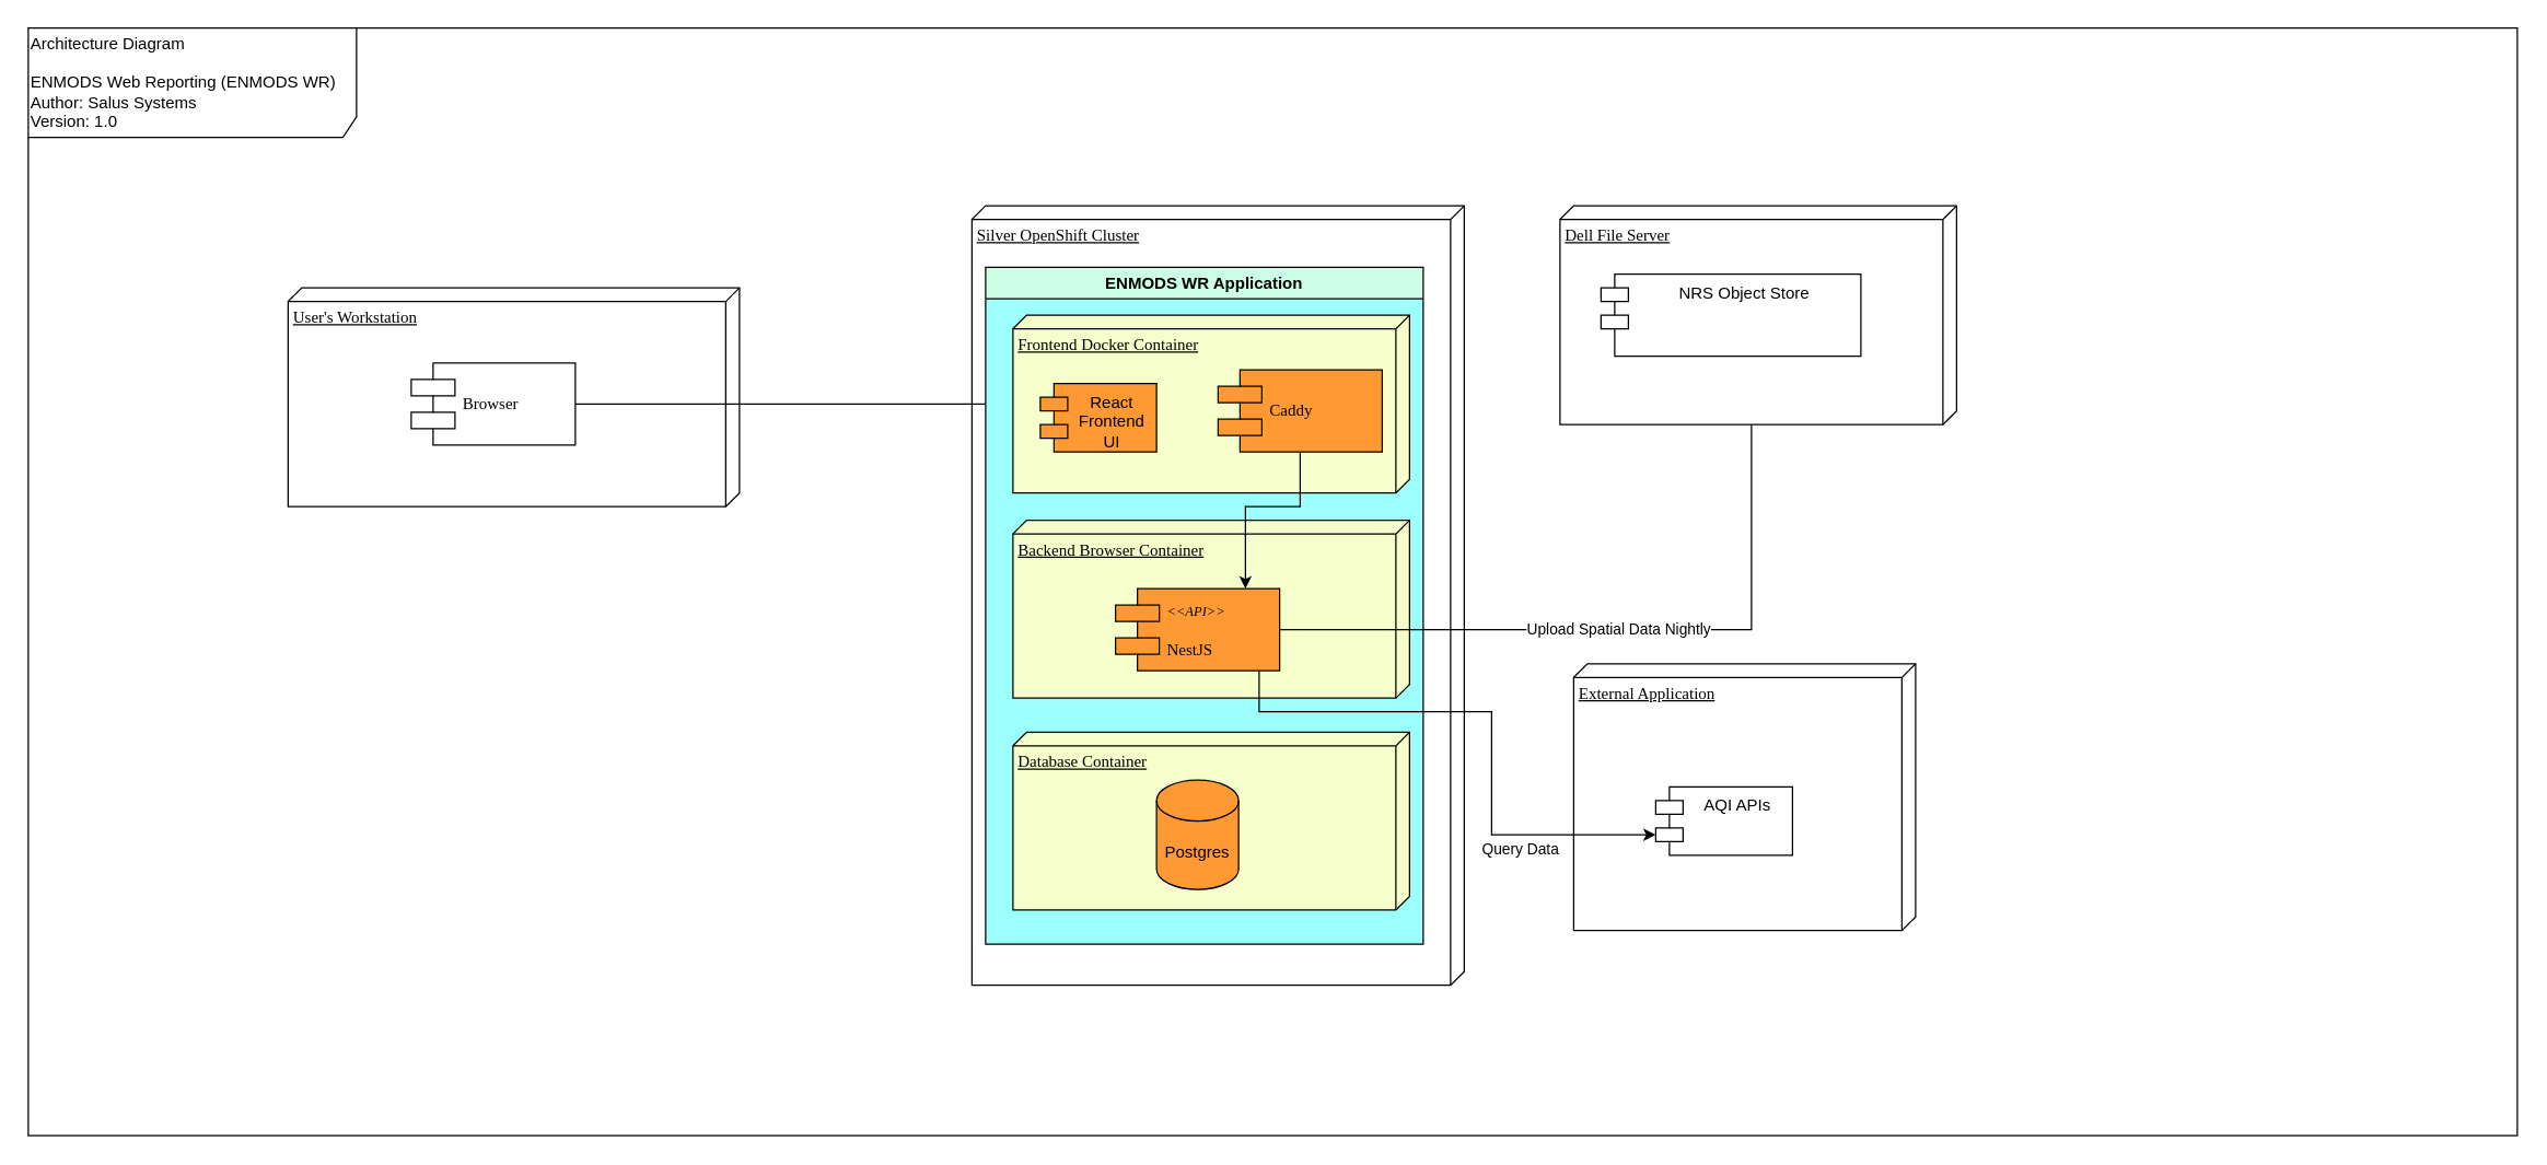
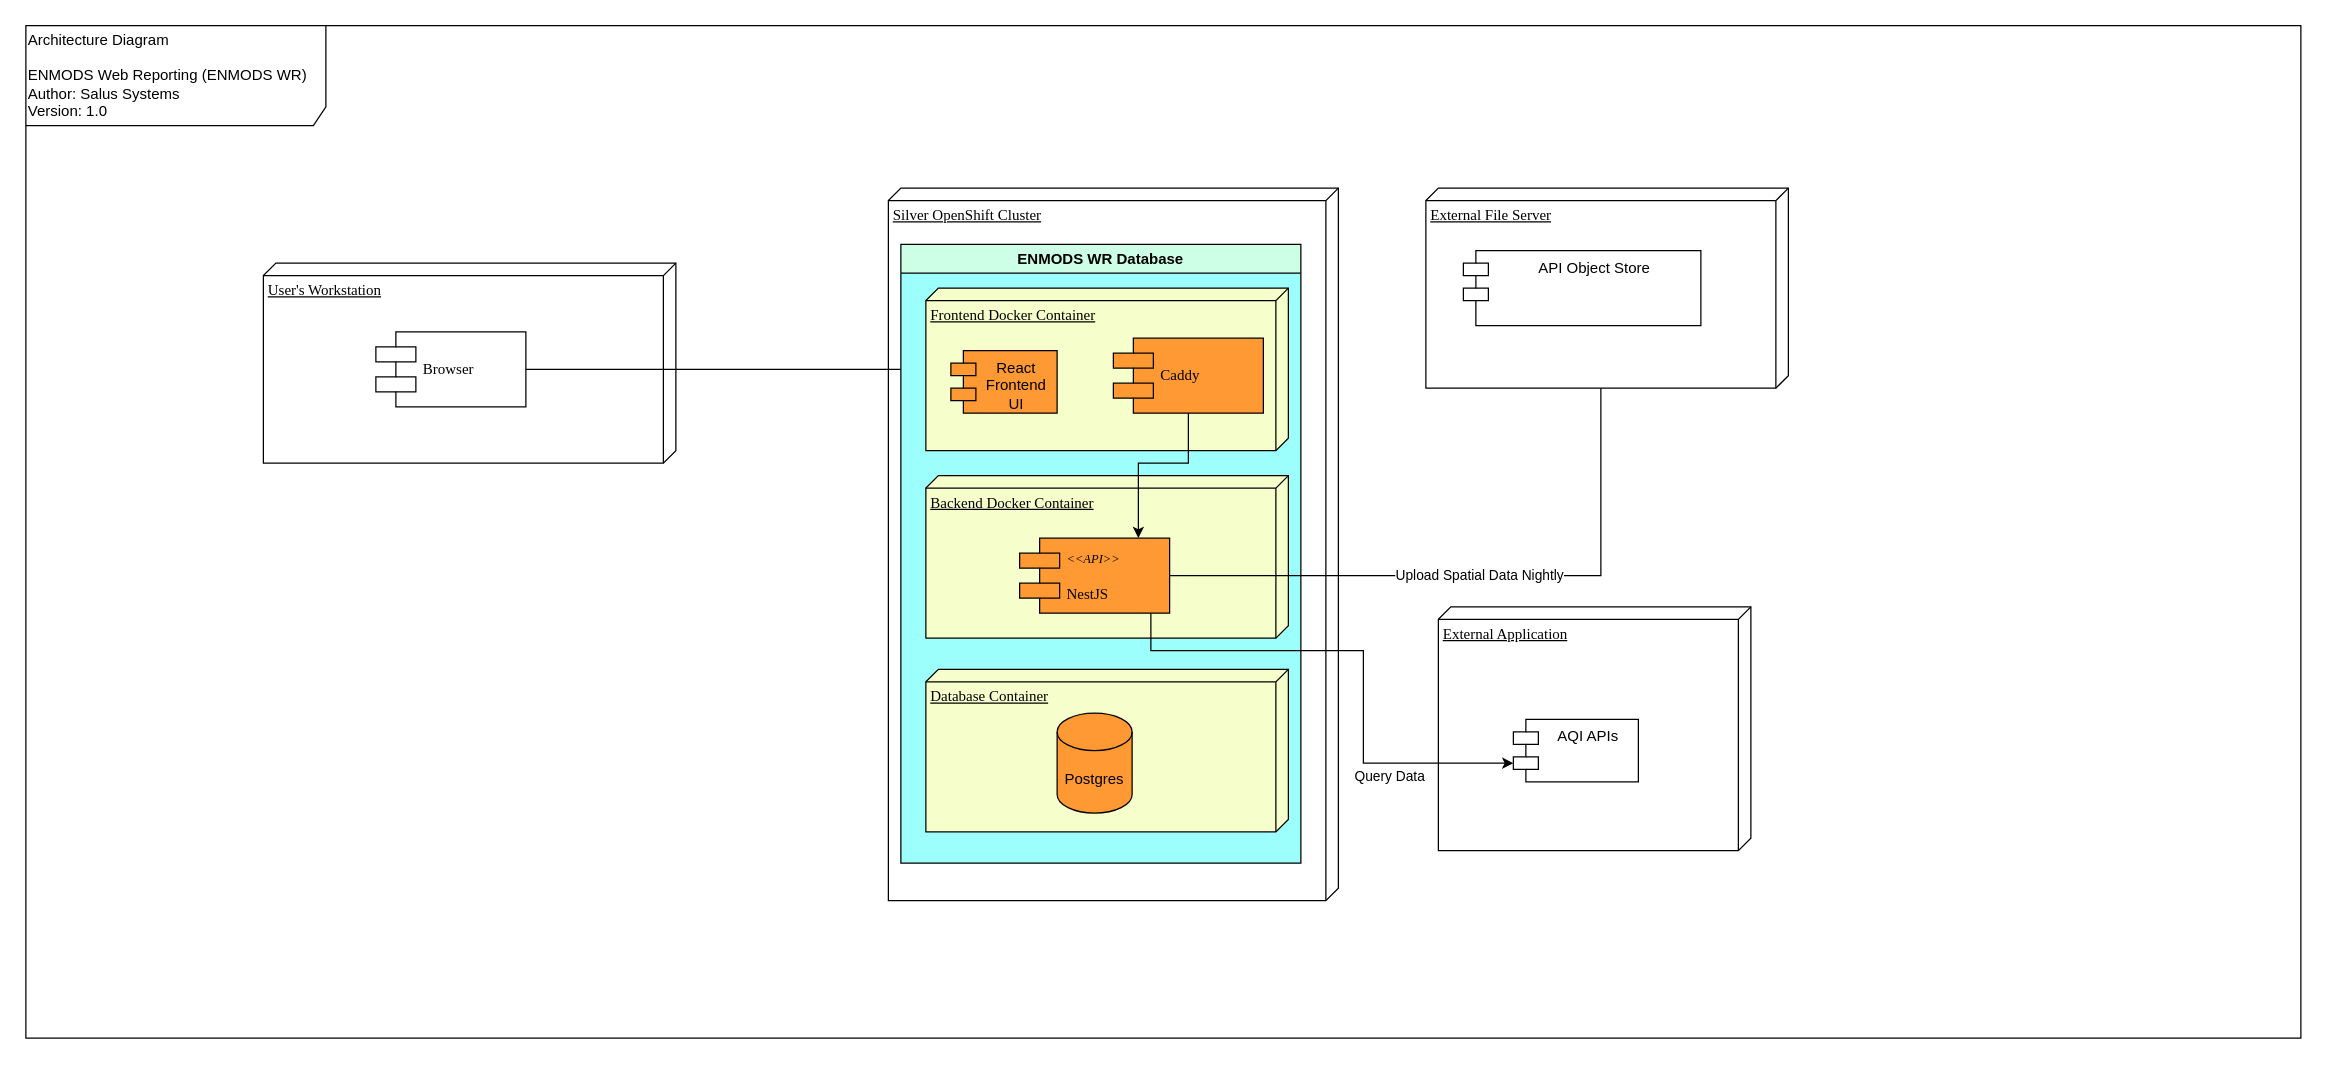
  <mxCell id="0" />
  <mxCell id="1" parent="0" />
  <mxCell id="2" value="User's Workstation" style="verticalAlign=top;align=left;spacingTop=8;spacingLeft=2;spacingRight=12;shape=cube;size=10;direction=south;fontStyle=4;html=1;rounded=0;shadow=0;comic=0;labelBackgroundColor=none;strokeWidth=1;fontFamily=Verdana;fontSize=12" vertex="1" parent="1"><mxGeometry x="210" y="210" width="330" height="160" as="geometry" /></mxCell>
  <mxCell id="3" value="Silver OpenShift Cluster" style="verticalAlign=top;align=left;spacingTop=8;spacingLeft=2;spacingRight=12;shape=cube;size=10;direction=south;fontStyle=4;html=1;rounded=0;shadow=0;comic=0;labelBackgroundColor=none;strokeWidth=1;fontFamily=Verdana;fontSize=12;" vertex="1" parent="1"><mxGeometry x="710" y="150" width="360" height="570" as="geometry" /></mxCell>
  <mxCell id="4" style="edgeStyle=orthogonalEdgeStyle;rounded=0;orthogonalLoop=1;jettySize=auto;html=1;" edge="1" parent="1" source="5" target="8"><mxGeometry relative="1" as="geometry" /></mxCell>
  <mxCell id="5" value="Browser" style="shape=component;align=left;spacingLeft=36;rounded=0;shadow=0;comic=0;labelBackgroundColor=none;strokeWidth=1;fontFamily=Verdana;fontSize=12;html=1;" vertex="1" parent="1"><mxGeometry x="300" y="265" width="120" height="60" as="geometry" /></mxCell>
  <mxCell id="6" value="&lt;div align=&quot;left&quot;&gt;Architecture Diagram&lt;/div&gt;&lt;div align=&quot;left&quot;&gt;&lt;br&gt;&lt;/div&gt;&lt;div align=&quot;left&quot;&gt;ENMODS Web Reporting (ENMODS WR)&lt;/div&gt;&lt;div align=&quot;left&quot;&gt;Author: Salus Systems&lt;/div&gt;&lt;div align=&quot;left&quot;&gt;Version: 1.0&lt;/div&gt;" style="shape=umlFrame;whiteSpace=wrap;html=1;pointerEvents=0;width=240;height=80;align=left;" vertex="1" parent="1"><mxGeometry x="20" y="20" width="1820" height="810" as="geometry" /></mxCell>
- <mxCell id="7" value="ENMODS WR Application" style="swimlane;whiteSpace=wrap;html=1;fillColor=#CCFFE6;backgroundOutline=0;swimlaneFillColor=#9DFFFB;" vertex="1" parent="1"><mxGeometry x="720" y="195" width="320" height="495" as="geometry" /></mxCell>
+ <mxCell id="7" value="ENMODS WR Database" style="swimlane;whiteSpace=wrap;html=1;fillColor=#CCFFE6;backgroundOutline=0;swimlaneFillColor=#9DFFFB;" vertex="1" parent="1"><mxGeometry x="720" y="195" width="320" height="495" as="geometry" /></mxCell>
  <mxCell id="8" value="Frontend Docker Container" style="verticalAlign=top;align=left;spacingTop=8;spacingLeft=2;spacingRight=12;shape=cube;size=10;direction=south;fontStyle=4;html=1;rounded=0;shadow=0;comic=0;labelBackgroundColor=none;strokeWidth=1;fontFamily=Verdana;fontSize=12;fillColor=#F6FFCB;" vertex="1" parent="1"><mxGeometry x="740" y="230" width="290" height="130" as="geometry" /></mxCell>
  <mxCell id="9" value="Caddy" style="shape=component;align=left;spacingLeft=36;rounded=0;shadow=0;comic=0;labelBackgroundColor=none;strokeWidth=1;fontFamily=Verdana;fontSize=12;html=1;fillColor=#FF9933;" vertex="1" parent="1"><mxGeometry x="890" y="270" width="120" height="60" as="geometry" /></mxCell>
- <mxCell id="10" value="Backend Browser Container" style="verticalAlign=top;align=left;spacingTop=8;spacingLeft=2;spacingRight=12;shape=cube;size=10;direction=south;fontStyle=4;html=1;rounded=0;shadow=0;comic=0;labelBackgroundColor=none;strokeWidth=1;fontFamily=Verdana;fontSize=12;fillColor=#F6FFCB;" vertex="1" parent="1"><mxGeometry x="740" y="380" width="290" height="130" as="geometry" /></mxCell>
+ <mxCell id="10" value="Backend Docker Container" style="verticalAlign=top;align=left;spacingTop=8;spacingLeft=2;spacingRight=12;shape=cube;size=10;direction=south;fontStyle=4;html=1;rounded=0;shadow=0;comic=0;labelBackgroundColor=none;strokeWidth=1;fontFamily=Verdana;fontSize=12;fillColor=#F6FFCB;" vertex="1" parent="1"><mxGeometry x="740" y="380" width="290" height="130" as="geometry" /></mxCell>
  <mxCell id="11" value="&lt;div&gt;&lt;i&gt;&lt;font style=&quot;font-size: 10px;&quot;&gt;&amp;lt;&amp;lt;API&amp;gt;&amp;gt;&lt;/font&gt;&lt;/i&gt;&lt;/div&gt;&lt;div&gt;&lt;br&gt;&lt;/div&gt;&lt;div&gt;NestJS&lt;/div&gt;" style="shape=component;align=left;spacingLeft=36;rounded=0;shadow=0;comic=0;labelBackgroundColor=none;strokeWidth=1;fontFamily=Verdana;fontSize=12;html=1;fillColor=#FF9933;" vertex="1" parent="1"><mxGeometry x="815" y="430" width="120" height="60" as="geometry" /></mxCell>
  <mxCell id="12" value="Database Container" style="verticalAlign=top;align=left;spacingTop=8;spacingLeft=2;spacingRight=12;shape=cube;size=10;direction=south;fontStyle=4;html=1;rounded=0;shadow=0;comic=0;labelBackgroundColor=none;strokeWidth=1;fontFamily=Verdana;fontSize=12;fillColor=#F6FFCB;" vertex="1" parent="1"><mxGeometry x="740" y="535" width="290" height="130" as="geometry" /></mxCell>
  <mxCell id="13" value="Postgres" style="shape=cylinder3;whiteSpace=wrap;html=1;boundedLbl=1;backgroundOutline=1;size=15;fillColor=#FF9933;" vertex="1" parent="1"><mxGeometry x="845" y="570" width="60" height="80" as="geometry" /></mxCell>
  <mxCell id="14" style="edgeStyle=orthogonalEdgeStyle;rounded=0;orthogonalLoop=1;jettySize=auto;html=1;" edge="1" parent="1" source="9" target="11"><mxGeometry relative="1" as="geometry"><Array as="points"><mxPoint x="950" y="370" /><mxPoint x="910" y="370" /></Array></mxGeometry></mxCell>
  <mxCell id="15" value="React Frontend UI" style="shape=module;align=left;spacingLeft=20;align=center;verticalAlign=top;whiteSpace=wrap;html=1;fillColor=#FF9933;" vertex="1" parent="1"><mxGeometry x="760" y="280" width="85" height="50" as="geometry" /></mxCell>
- <mxCell id="16" value="&lt;div&gt;Dell File Server&lt;/div&gt;" style="verticalAlign=top;align=left;spacingTop=8;spacingLeft=2;spacingRight=12;shape=cube;size=10;direction=south;fontStyle=4;html=1;rounded=0;shadow=0;comic=0;labelBackgroundColor=none;strokeWidth=1;fontFamily=Verdana;fontSize=12" vertex="1" parent="1"><mxGeometry x="1140" y="150" width="290" height="160" as="geometry" /></mxCell>
- <mxCell id="17" value="NRS Object Store" style="shape=module;align=left;spacingLeft=20;align=center;verticalAlign=top;whiteSpace=wrap;html=1;" vertex="1" parent="1"><mxGeometry x="1170" y="200" width="190" height="60" as="geometry" /></mxCell>
+ <mxCell id="16" value="&lt;div&gt;External File Server&lt;/div&gt;" style="verticalAlign=top;align=left;spacingTop=8;spacingLeft=2;spacingRight=12;shape=cube;size=10;direction=south;fontStyle=4;html=1;rounded=0;shadow=0;comic=0;labelBackgroundColor=none;strokeWidth=1;fontFamily=Verdana;fontSize=12" vertex="1" parent="1"><mxGeometry x="1140" y="150" width="290" height="160" as="geometry" /></mxCell>
+ <mxCell id="17" value="API Object Store" style="shape=module;align=left;spacingLeft=20;align=center;verticalAlign=top;whiteSpace=wrap;html=1;" vertex="1" parent="1"><mxGeometry x="1170" y="200" width="190" height="60" as="geometry" /></mxCell>
  <mxCell id="18" value="External Application" style="verticalAlign=top;align=left;spacingTop=8;spacingLeft=2;spacingRight=12;shape=cube;size=10;direction=south;fontStyle=4;html=1;rounded=0;shadow=0;comic=0;labelBackgroundColor=none;strokeWidth=1;fontFamily=Verdana;fontSize=12" vertex="1" parent="1"><mxGeometry x="1150" y="485" width="250" height="195" as="geometry" /></mxCell>
  <mxCell id="19" value="AQI APIs" style="shape=module;align=center;spacingLeft=20;align=center;verticalAlign=top;whiteSpace=wrap;html=1;" vertex="1" parent="1"><mxGeometry x="1210" y="575" width="100" height="50" as="geometry" /></mxCell>
  <mxCell id="20" style="edgeStyle=orthogonalEdgeStyle;rounded=0;orthogonalLoop=1;jettySize=auto;html=1;entryX=0;entryY=0;entryDx=0;entryDy=35;entryPerimeter=0;" edge="1" parent="1" target="19"><mxGeometry relative="1" as="geometry"><mxPoint x="920" y="490" as="sourcePoint" /><Array as="points"><mxPoint x="920" y="520" /><mxPoint x="1090" y="520" /><mxPoint x="1090" y="610" /></Array></mxGeometry></mxCell>
  <mxCell id="21" value="Query Data" style="edgeLabel;html=1;align=center;verticalAlign=middle;resizable=0;points=[];" vertex="1" connectable="0" parent="20"><mxGeometry x="0.502" y="-1" relative="1" as="geometry"><mxPoint x="2" y="9" as="offset" /></mxGeometry></mxCell>
  <mxCell id="22" value="Upload Spatial Data Nightly" style="edgeStyle=orthogonalEdgeStyle;rounded=0;orthogonalLoop=1;jettySize=auto;html=1;exitX=1;exitY=0.5;exitDx=0;exitDy=0;entryX=0;entryY=0;entryDx=160;entryDy=150;entryPerimeter=0;endArrow=none;" edge="1" parent="1" source="11" target="16"><mxGeometry relative="1" as="geometry" /></mxCell>
